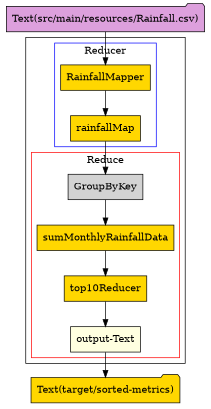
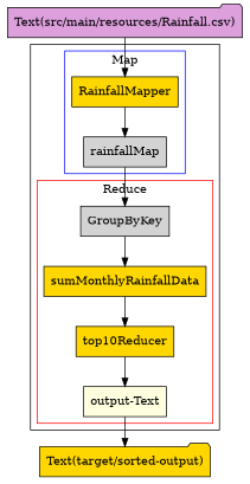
  digraph {
    node [fillcolor=gold shape=box style=filled]
    n1 [label=RainfallMapper]
-   n2 [label=rainfallMap]
+   n2 [fillcolor=lightgrey label=rainfallMap]
    n3 [label=sumMonthlyRainfallData]
    n4 [fillcolor=lightgrey label=GroupByKey]
    n5 [fillcolor=lightyellow label="output-Text"]
    n6 [label=top10Reducer]
-   n7 [label="Text(target/sorted-metrics)" shape=folder]
+   n7 [label="Text(target/sorted-output)" shape=folder]
    n8 [fillcolor=plum label="Text(src/main/resources/Rainfall.csv)" shape=folder]
    subgraph cluster_1 {
      subgraph cluster_2 {
        color=blue
-       label=Reducer
+       label=Map
        n1
        n2
      }
      subgraph cluster_3 {
        color=red
        label=Reduce
        n3
        n4
        n5
        n6
      }
    }
    n1 -> n2
    n2 -> n4
    n3 -> n6
    n4 -> n3
    n5 -> n7
    n6 -> n5
    n8 -> n1
  }
